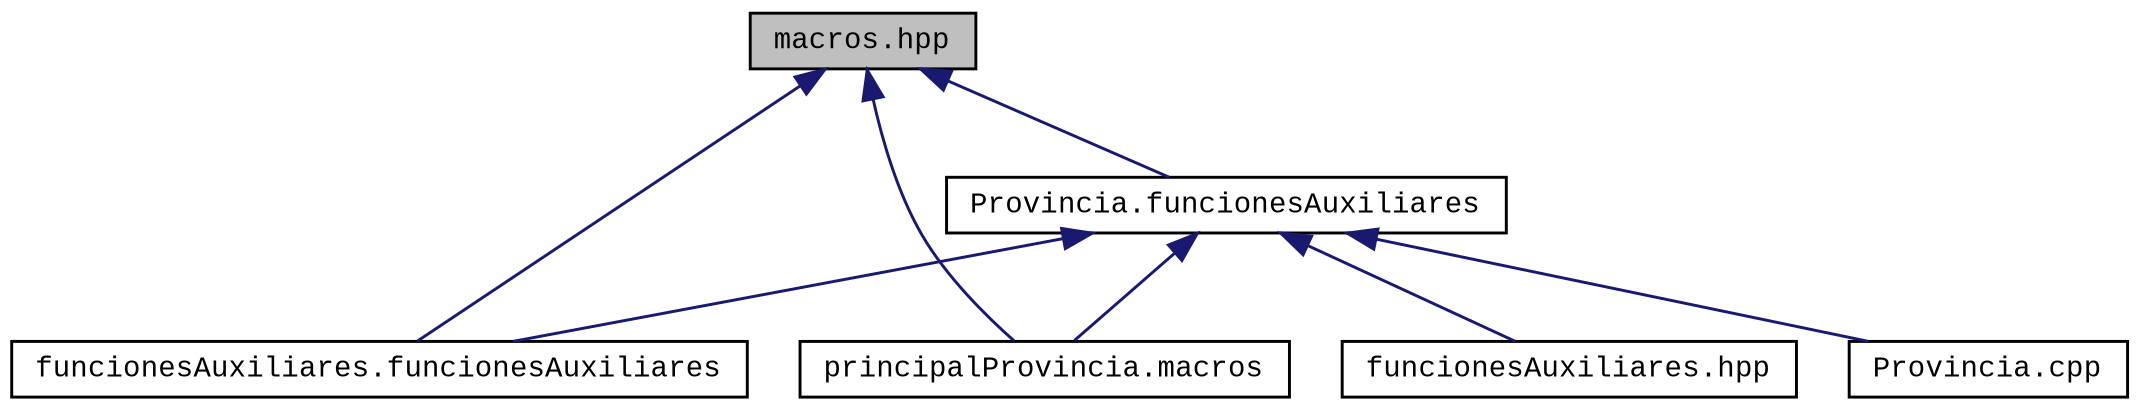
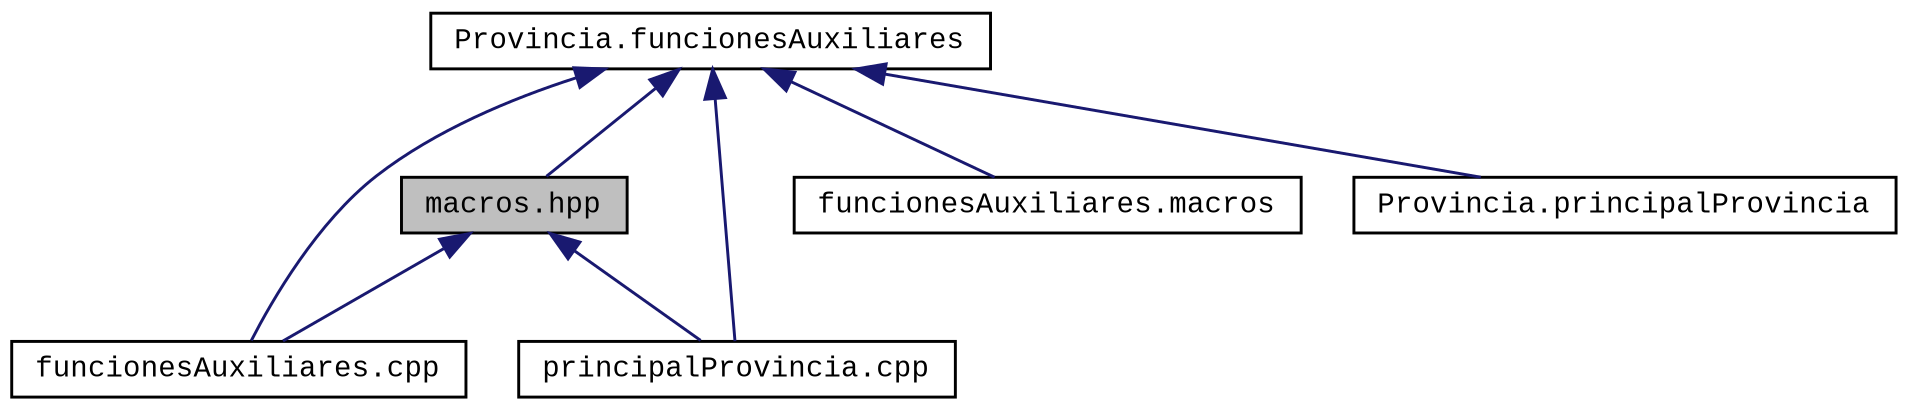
  digraph {
    fontname="Liberation Mono"
    node [color=black fillcolor=white fontname="Liberation Mono" fontsize=10 shape=record style=filled]
    edge [color=midnightblue dir=back fontname="Liberation Mono" fontsize=10 labelfontname=Helvetica labelfontsize=10 style=solid]
    n1 [fillcolor=grey75 fontcolor=black height=0.2 label="macros.hpp" width=0.4]
    n2 [height=0.2 label="Provincia.funcionesAuxiliares" width=0.4]
-   n3 [height=0.2 label="funcionesAuxiliares.funcionesAuxiliares" width=0.4]
-   n4 [height=0.2 label="principalProvincia.macros" width=0.4]
-   n5 [height=0.2 label="funcionesAuxiliares.hpp" width=0.4]
-   n6 [height=0.2 label="Provincia.cpp" width=0.4]
-   n1 -> n2
+   n3 [height=0.2 label="funcionesAuxiliares.cpp" width=0.4]
+   n4 [height=0.2 label="principalProvincia.cpp" width=0.4]
+   n5 [height=0.2 label="funcionesAuxiliares.macros" width=0.4]
+   n6 [height=0.2 label="Provincia.principalProvincia" width=0.4]
+   n2 -> n1
    n1 -> n3
    n1 -> n4
    n2 -> n3
    n2 -> n4
    n2 -> n5
    n2 -> n6
  }
